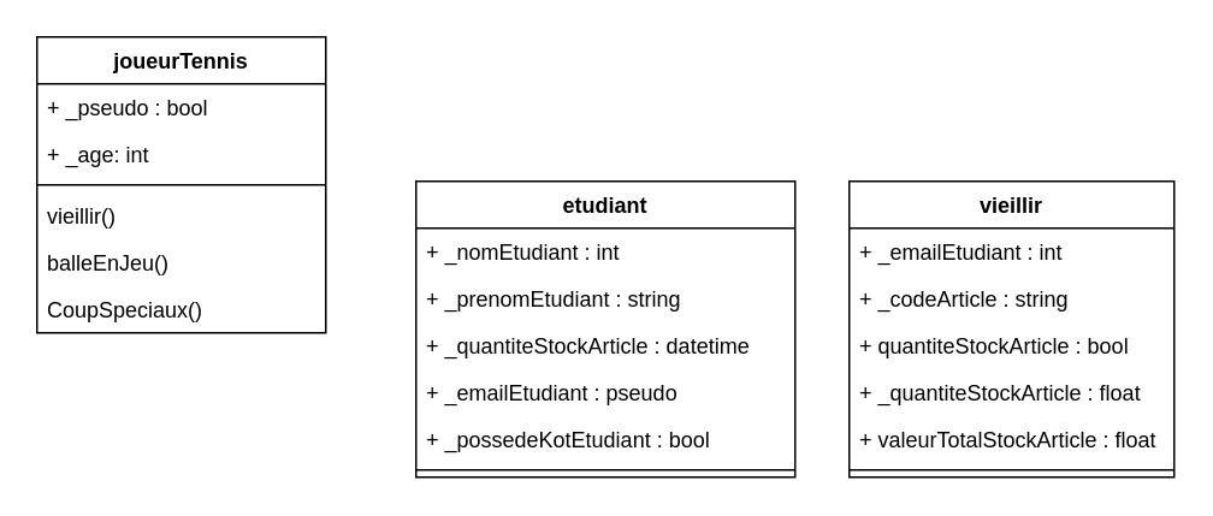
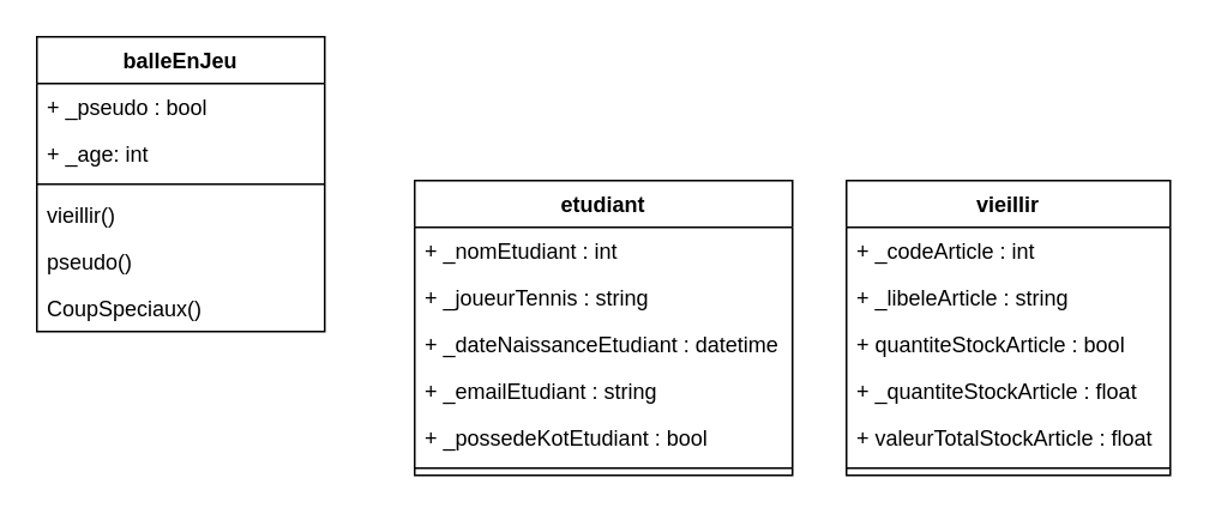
  <mxCell id="0" />
  <mxCell id="1" parent="0" />
- <mxCell id="2" value="joueurTennis" style="swimlane;fontStyle=1;align=center;verticalAlign=top;childLayout=stackLayout;horizontal=1;startSize=26;horizontalStack=0;resizeParent=1;resizeParentMax=0;resizeLast=0;collapsible=1;marginBottom=0;" vertex="1" parent="1"><mxGeometry x="20" y="20" width="160" height="164" as="geometry" /></mxCell>
+ <mxCell id="2" value="balleEnJeu" style="swimlane;fontStyle=1;align=center;verticalAlign=top;childLayout=stackLayout;horizontal=1;startSize=26;horizontalStack=0;resizeParent=1;resizeParentMax=0;resizeLast=0;collapsible=1;marginBottom=0;" vertex="1" parent="1"><mxGeometry x="20" y="20" width="160" height="164" as="geometry" /></mxCell>
  <mxCell id="3" value="+ _pseudo : bool " style="text;strokeColor=none;fillColor=none;align=left;verticalAlign=top;spacingLeft=4;spacingRight=4;overflow=hidden;rotatable=0;points=[[0,0.5],[1,0.5]];portConstraint=eastwest;" vertex="1" parent="2"><mxGeometry y="26" width="160" height="26" as="geometry" /></mxCell>
  <mxCell id="4" value="+ _age: int " style="text;strokeColor=none;fillColor=none;align=left;verticalAlign=top;spacingLeft=4;spacingRight=4;overflow=hidden;rotatable=0;points=[[0,0.5],[1,0.5]];portConstraint=eastwest;" vertex="1" parent="2"><mxGeometry y="52" width="160" height="26" as="geometry" /></mxCell>
  <mxCell id="5" value="" style="line;strokeWidth=1;fillColor=none;align=left;verticalAlign=middle;spacingTop=-1;spacingLeft=3;spacingRight=3;rotatable=0;labelPosition=right;points=[];portConstraint=eastwest;strokeColor=inherit;" vertex="1" parent="2"><mxGeometry y="78" width="160" height="8" as="geometry" /></mxCell>
  <mxCell id="6" value="vieillir()" style="text;strokeColor=none;fillColor=none;align=left;verticalAlign=top;spacingLeft=4;spacingRight=4;overflow=hidden;rotatable=0;points=[[0,0.5],[1,0.5]];portConstraint=eastwest;" vertex="1" parent="2"><mxGeometry y="86" width="160" height="26" as="geometry" /></mxCell>
- <mxCell id="7" value="balleEnJeu()" style="text;strokeColor=none;fillColor=none;align=left;verticalAlign=top;spacingLeft=4;spacingRight=4;overflow=hidden;rotatable=0;points=[[0,0.5],[1,0.5]];portConstraint=eastwest;" vertex="1" parent="2"><mxGeometry y="112" width="160" height="26" as="geometry" /></mxCell>
+ <mxCell id="7" value="pseudo()" style="text;strokeColor=none;fillColor=none;align=left;verticalAlign=top;spacingLeft=4;spacingRight=4;overflow=hidden;rotatable=0;points=[[0,0.5],[1,0.5]];portConstraint=eastwest;" vertex="1" parent="2"><mxGeometry y="112" width="160" height="26" as="geometry" /></mxCell>
  <mxCell id="8" value="CoupSpeciaux()" style="text;strokeColor=none;fillColor=none;align=left;verticalAlign=top;spacingLeft=4;spacingRight=4;overflow=hidden;rotatable=0;points=[[0,0.5],[1,0.5]];portConstraint=eastwest;" vertex="1" parent="2"><mxGeometry y="138" width="160" height="26" as="geometry" /></mxCell>
  <mxCell id="9" value="etudiant" style="swimlane;fontStyle=1;align=center;verticalAlign=top;childLayout=stackLayout;horizontal=1;startSize=26;horizontalStack=0;resizeParent=1;resizeParentMax=0;resizeLast=0;collapsible=1;marginBottom=0;" vertex="1" parent="1"><mxGeometry x="230" y="100" width="210" height="164" as="geometry" /></mxCell>
  <mxCell id="10" value="+ _nomEtudiant : int" style="text;strokeColor=none;fillColor=none;align=left;verticalAlign=top;spacingLeft=4;spacingRight=4;overflow=hidden;rotatable=0;points=[[0,0.5],[1,0.5]];portConstraint=eastwest;" vertex="1" parent="9"><mxGeometry y="26" width="210" height="26" as="geometry" /></mxCell>
- <mxCell id="11" value="+ _prenomEtudiant : string" style="text;strokeColor=none;fillColor=none;align=left;verticalAlign=top;spacingLeft=4;spacingRight=4;overflow=hidden;rotatable=0;points=[[0,0.5],[1,0.5]];portConstraint=eastwest;" vertex="1" parent="9"><mxGeometry y="52" width="210" height="26" as="geometry" /></mxCell>
- <mxCell id="12" value="+ _quantiteStockArticle : datetime" style="text;strokeColor=none;fillColor=none;align=left;verticalAlign=top;spacingLeft=4;spacingRight=4;overflow=hidden;rotatable=0;points=[[0,0.5],[1,0.5]];portConstraint=eastwest;" vertex="1" parent="9"><mxGeometry y="78" width="210" height="26" as="geometry" /></mxCell>
- <mxCell id="13" value="+ _emailEtudiant : pseudo" style="text;strokeColor=none;fillColor=none;align=left;verticalAlign=top;spacingLeft=4;spacingRight=4;overflow=hidden;rotatable=0;points=[[0,0.5],[1,0.5]];portConstraint=eastwest;" vertex="1" parent="9"><mxGeometry y="104" width="210" height="26" as="geometry" /></mxCell>
+ <mxCell id="11" value="+ _joueurTennis : string" style="text;strokeColor=none;fillColor=none;align=left;verticalAlign=top;spacingLeft=4;spacingRight=4;overflow=hidden;rotatable=0;points=[[0,0.5],[1,0.5]];portConstraint=eastwest;" vertex="1" parent="9"><mxGeometry y="52" width="210" height="26" as="geometry" /></mxCell>
+ <mxCell id="12" value="+ _dateNaissanceEtudiant : datetime" style="text;strokeColor=none;fillColor=none;align=left;verticalAlign=top;spacingLeft=4;spacingRight=4;overflow=hidden;rotatable=0;points=[[0,0.5],[1,0.5]];portConstraint=eastwest;" vertex="1" parent="9"><mxGeometry y="78" width="210" height="26" as="geometry" /></mxCell>
+ <mxCell id="13" value="+ _emailEtudiant : string" style="text;strokeColor=none;fillColor=none;align=left;verticalAlign=top;spacingLeft=4;spacingRight=4;overflow=hidden;rotatable=0;points=[[0,0.5],[1,0.5]];portConstraint=eastwest;" vertex="1" parent="9"><mxGeometry y="104" width="210" height="26" as="geometry" /></mxCell>
  <mxCell id="14" value="+ _possedeKotEtudiant : bool" style="text;strokeColor=none;fillColor=none;align=left;verticalAlign=top;spacingLeft=4;spacingRight=4;overflow=hidden;rotatable=0;points=[[0,0.5],[1,0.5]];portConstraint=eastwest;" vertex="1" parent="9"><mxGeometry y="130" width="210" height="26" as="geometry" /></mxCell>
  <mxCell id="15" value="" style="line;strokeWidth=1;fillColor=none;align=left;verticalAlign=middle;spacingTop=-1;spacingLeft=3;spacingRight=3;rotatable=0;labelPosition=right;points=[];portConstraint=eastwest;strokeColor=inherit;" vertex="1" parent="9"><mxGeometry y="156" width="210" height="8" as="geometry" /></mxCell>
  <mxCell id="16" value="vieillir" style="swimlane;fontStyle=1;align=center;verticalAlign=top;childLayout=stackLayout;horizontal=1;startSize=26;horizontalStack=0;resizeParent=1;resizeParentMax=0;resizeLast=0;collapsible=1;marginBottom=0;" vertex="1" parent="1"><mxGeometry x="470" y="100" width="180" height="164" as="geometry" /></mxCell>
- <mxCell id="17" value="+ _emailEtudiant : int" style="text;strokeColor=none;fillColor=none;align=left;verticalAlign=top;spacingLeft=4;spacingRight=4;overflow=hidden;rotatable=0;points=[[0,0.5],[1,0.5]];portConstraint=eastwest;" vertex="1" parent="16"><mxGeometry y="26" width="180" height="26" as="geometry" /></mxCell>
- <mxCell id="18" value="+ _codeArticle : string" style="text;strokeColor=none;fillColor=none;align=left;verticalAlign=top;spacingLeft=4;spacingRight=4;overflow=hidden;rotatable=0;points=[[0,0.5],[1,0.5]];portConstraint=eastwest;" vertex="1" parent="16"><mxGeometry y="52" width="180" height="26" as="geometry" /></mxCell>
+ <mxCell id="17" value="+ _codeArticle : int" style="text;strokeColor=none;fillColor=none;align=left;verticalAlign=top;spacingLeft=4;spacingRight=4;overflow=hidden;rotatable=0;points=[[0,0.5],[1,0.5]];portConstraint=eastwest;" vertex="1" parent="16"><mxGeometry y="26" width="180" height="26" as="geometry" /></mxCell>
+ <mxCell id="18" value="+ _libeleArticle : string" style="text;strokeColor=none;fillColor=none;align=left;verticalAlign=top;spacingLeft=4;spacingRight=4;overflow=hidden;rotatable=0;points=[[0,0.5],[1,0.5]];portConstraint=eastwest;" vertex="1" parent="16"><mxGeometry y="52" width="180" height="26" as="geometry" /></mxCell>
  <mxCell id="19" value="+ quantiteStockArticle : bool" style="text;strokeColor=none;fillColor=none;align=left;verticalAlign=top;spacingLeft=4;spacingRight=4;overflow=hidden;rotatable=0;points=[[0,0.5],[1,0.5]];portConstraint=eastwest;" vertex="1" parent="16"><mxGeometry y="78" width="180" height="26" as="geometry" /></mxCell>
  <mxCell id="20" value="+ _quantiteStockArticle : float" style="text;strokeColor=none;fillColor=none;align=left;verticalAlign=top;spacingLeft=4;spacingRight=4;overflow=hidden;rotatable=0;points=[[0,0.5],[1,0.5]];portConstraint=eastwest;" vertex="1" parent="16"><mxGeometry y="104" width="180" height="26" as="geometry" /></mxCell>
  <mxCell id="21" value="+ valeurTotalStockArticle : float" style="text;strokeColor=none;fillColor=none;align=left;verticalAlign=top;spacingLeft=4;spacingRight=4;overflow=hidden;rotatable=0;points=[[0,0.5],[1,0.5]];portConstraint=eastwest;" vertex="1" parent="16"><mxGeometry y="130" width="180" height="26" as="geometry" /></mxCell>
  <mxCell id="22" value="" style="line;strokeWidth=1;fillColor=none;align=left;verticalAlign=middle;spacingTop=-1;spacingLeft=3;spacingRight=3;rotatable=0;labelPosition=right;points=[];portConstraint=eastwest;strokeColor=inherit;" vertex="1" parent="16"><mxGeometry y="156" width="180" height="8" as="geometry" /></mxCell>
